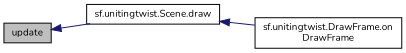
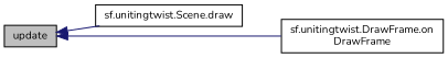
  digraph {
    fontname=Nunito
    rankdir=LR
    node [color=black fillcolor=white fontname=Nunito fontsize=10 shape=record style=filled]
    edge [color=midnightblue dir=back fontname=Nunito fontsize=10 labelfontname=Helvetica labelfontsize=10 style=solid]
    n1 [fillcolor=grey75 fontcolor=black height=0.2 label=update width=0.4]
    n2 [height=0.2 label="sf.unitingtwist.Scene.draw" width=0.4]
    n3 [height=0.2 label="sf.unitingtwist.DrawFrame.on\lDrawFrame" width=0.4]
    n1 -> n2
-   n2 -> n3
+   n1 -> n3
  }
